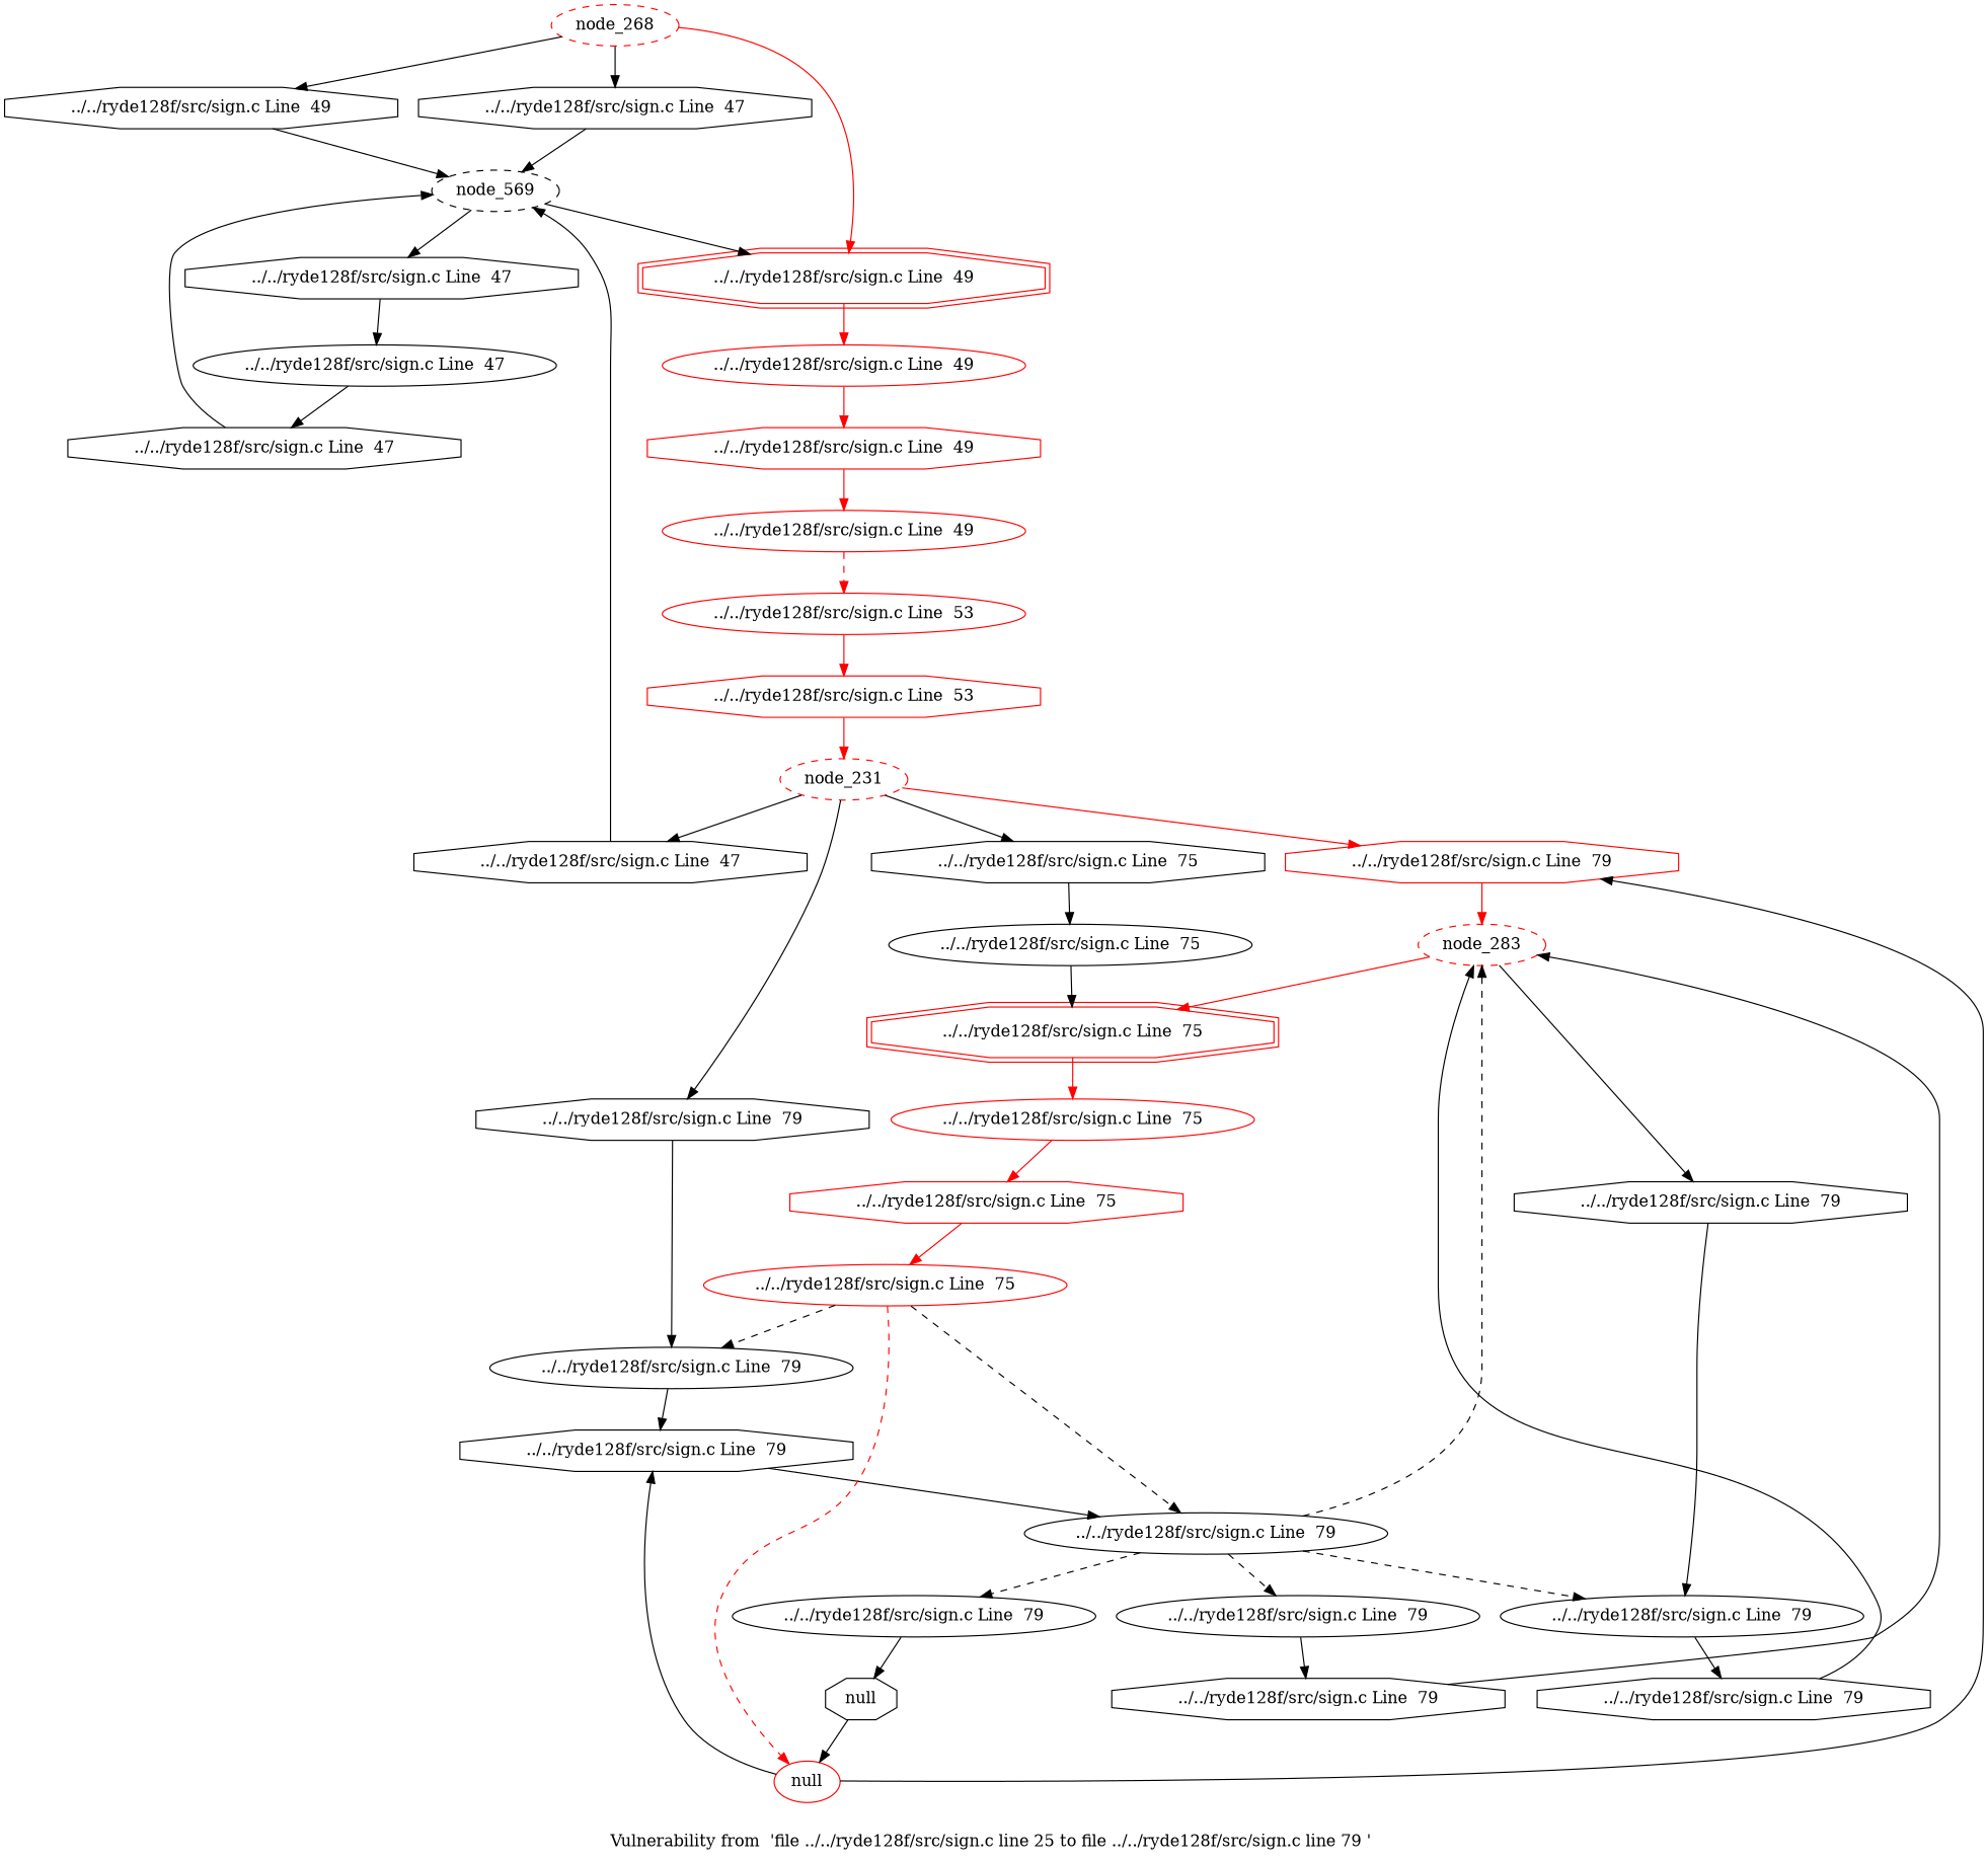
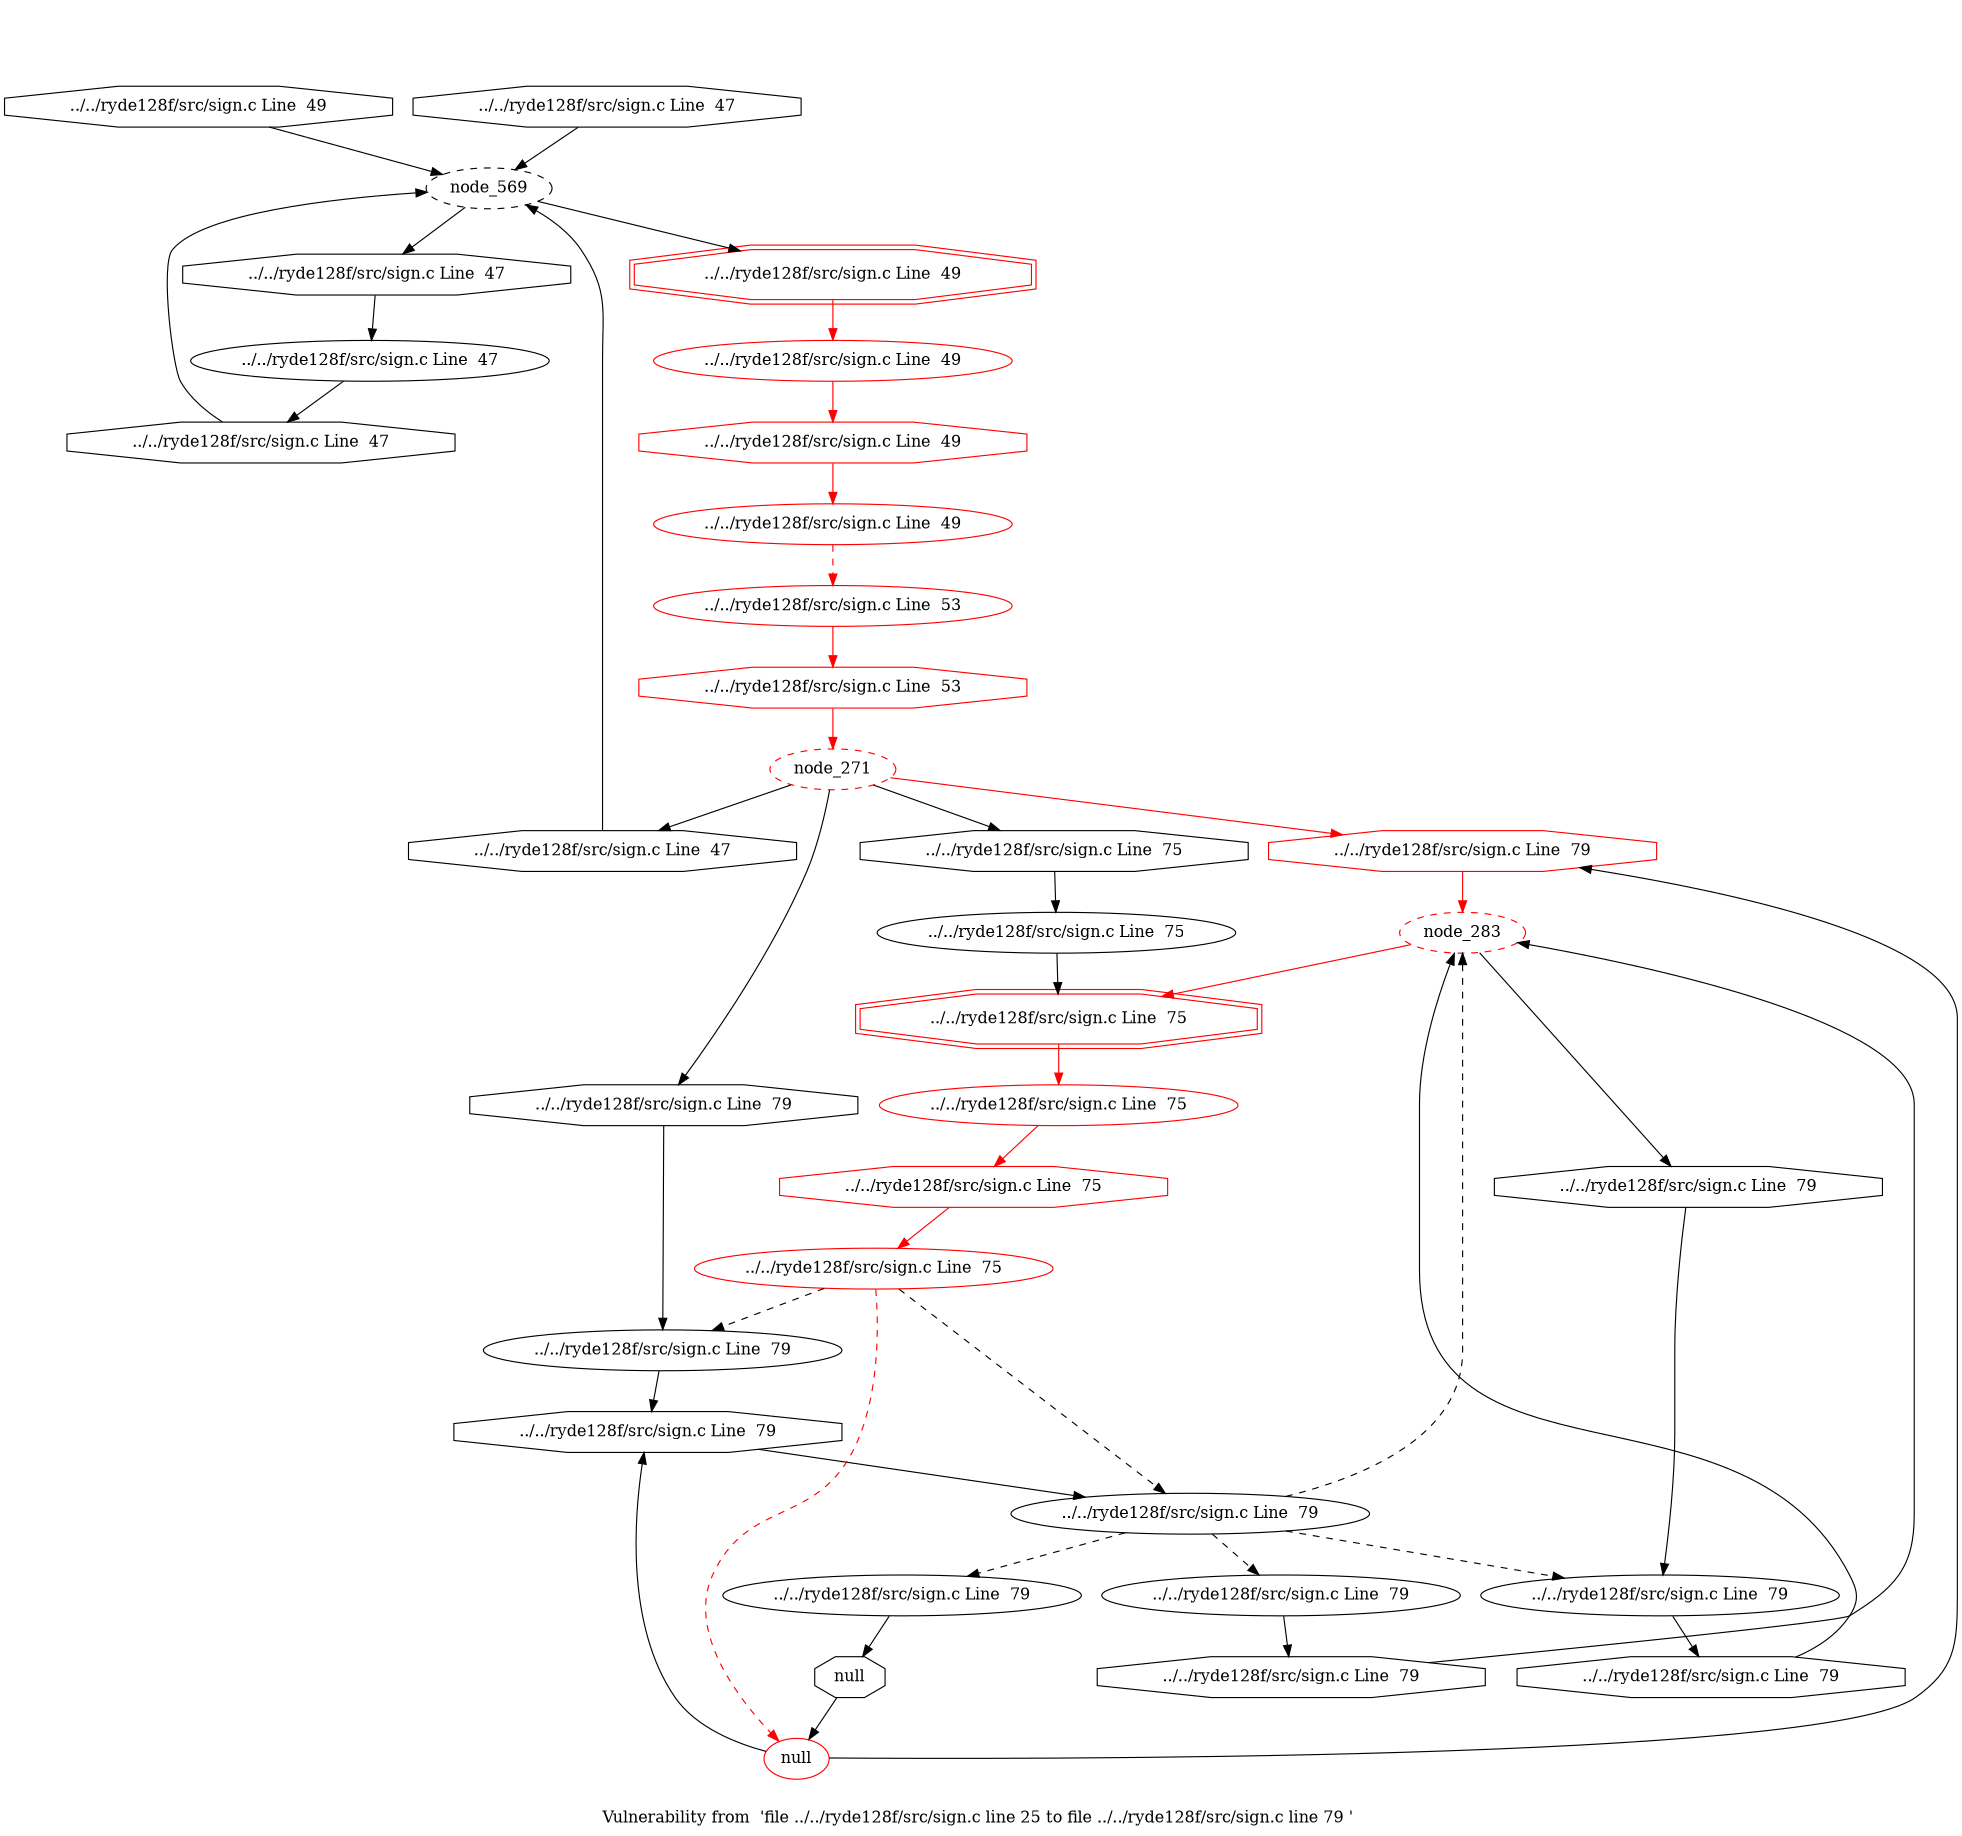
  digraph {
    label="Vulnerability from  'file ../../ryde128f/src/sign.c line 25 to file ../../ryde128f/src/sign.c line 79 ' "
    node [shape=ellipse style=solid]
    n1 [label="../../ryde128f/src/sign.c Line  47" shape=octagon]
    n2 [label=node_569 style=dashed]
    n3 [label="../../ryde128f/src/sign.c Line  47" shape=octagon]
    n4 [color=red label="../../ryde128f/src/sign.c Line  49" shape=doubleoctagon]
    n5 [label="../../ryde128f/src/sign.c Line  47"]
    n6 [color=red label="../../ryde128f/src/sign.c Line  49"]
    n7 [label="../../ryde128f/src/sign.c Line  47" shape=octagon]
-   node_271 [color=red style=dashed label=node_231]
+   node_271 [color=red style=dashed]
    n9 [label="../../ryde128f/src/sign.c Line  47" shape=octagon]
    n10 [color=red label="../../ryde128f/src/sign.c Line  79" shape=octagon]
    n11 [label="../../ryde128f/src/sign.c Line  75" shape=octagon]
    n12 [label="../../ryde128f/src/sign.c Line  79" shape=octagon]
    node_283 [color=red style=dashed]
    n14 [label="../../ryde128f/src/sign.c Line  75"]
    n15 [label="../../ryde128f/src/sign.c Line  79"]
    n16 [label="../../ryde128f/src/sign.c Line  79" shape=octagon]
    n17 [color=red label="../../ryde128f/src/sign.c Line  75" shape=doubleoctagon]
    n18 [label="../../ryde128f/src/sign.c Line  79" shape=octagon]
    n19 [color=red label="../../ryde128f/src/sign.c Line  49"]
    n20 [color=red label="../../ryde128f/src/sign.c Line  53"]
    n21 [color=red label="../../ryde128f/src/sign.c Line  53" shape=octagon]
    n22 [color=red label="../../ryde128f/src/sign.c Line  49" shape=octagon]
-   node_268 [color=red style=dashed]
    n24 [label="../../ryde128f/src/sign.c Line  49" shape=octagon]
    n25 [label="../../ryde128f/src/sign.c Line  79" shape=octagon]
    n26 [label="../../ryde128f/src/sign.c Line  79"]
    n27 [color=red label="../../ryde128f/src/sign.c Line  75"]
    n28 [label="../../ryde128f/src/sign.c Line  79" shape=octagon]
    n29 [color=red label="../../ryde128f/src/sign.c Line  75" shape=octagon]
    n30 [color=red label="../../ryde128f/src/sign.c Line  75"]
    n31 [color=red label=null]
    n32 [label="../../ryde128f/src/sign.c Line  79"]
    n33 [label="../../ryde128f/src/sign.c Line  79"]
    n34 [label="../../ryde128f/src/sign.c Line  79"]
    n35 [label=null shape=octagon]
    n1 -> n2
    n2 -> n3
    n2 -> n4
    n3 -> n5
    n4 -> n6 [color=red]
    n5 -> n7
    n6 -> n22 [color=red]
    n7 -> n2
    node_271 -> n9
    node_271 -> n10 [color=red]
    node_271 -> n11
    node_271 -> n12
    n9 -> n2
    n10 -> node_283 [color=red]
    n11 -> n14
    n12 -> n15
    node_283 -> n16
    node_283 -> n17 [color=red]
    n14 -> n17
    n15 -> n18
    n16 -> n26
    n17 -> n27 [color=red]
    n18 -> n32
    n19 -> n20 [color=red style=dashed]
    n20 -> n21 [color=red]
    n21 -> node_271 [color=red]
    n22 -> n19 [color=red]
-   node_268 -> n1
-   node_268 -> n4 [color=red]
-   node_268 -> n24
    n24 -> n2
    n25 -> node_283
    n26 -> n28
    n27 -> n29 [color=red]
    n28 -> node_283
    n29 -> n30 [color=red]
    n30 -> n15 [style=dashed]
    n30 -> n31 [color=red style=dashed]
    n30 -> n32 [style=dashed]
    n31 -> n10
    n31 -> n18
    n32 -> node_283 [style=dashed]
    n32 -> n26 [style=dashed]
    n32 -> n33 [style=dashed]
    n32 -> n34 [style=dashed]
    n33 -> n25
    n34 -> n35
    n35 -> n31
  }
